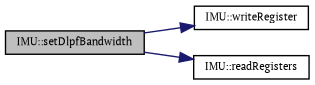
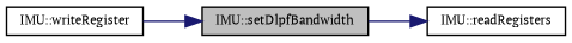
  digraph {
    fontname="PT Serif"
    rankdir=LR
    node [color=black fontname="PT Serif" fontsize=8 shape=record]
    edge [color=midnightblue fontname="PT Serif" fontsize=8 labelfontname=DejaVuSansMono labelfontsize=8 style=solid]
    n1 [fillcolor=grey75 fontcolor=black height=0.2 label="IMU::setDlpfBandwidth" style=filled width=0.4]
    n2 [height=0.2 label="IMU::writeRegister" width=0.4]
    n3 [height=0.2 label="IMU::readRegisters" width=0.4]
-   n1 -> n2
+   n2 -> n1
    n1 -> n3
  }
